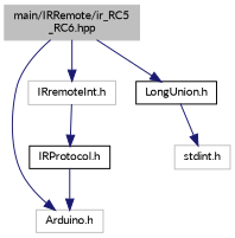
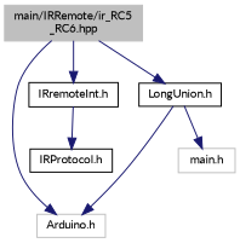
  digraph {
    fontname=Lato
    node [color=grey75 fillcolor=white fontname=Lato fontsize=10 shape=record style=filled]
    edge [color=midnightblue fontname=Lato fontsize=10 labelfontname=Helvetica labelfontsize=10 style=solid]
    n1 [fillcolor=grey75 fontcolor=black height=0.2 label="main/IRRemote/ir_RC5\l_RC6.hpp" width=0.4]
    n2 [height=0.2 label="Arduino.h" width=0.4]
-   n3 [height=0.2 label="IRremoteInt.h" width=0.4]
+   n3 [color=black height=0.2 label="IRremoteInt.h" width=0.4]
    n4 [color=black height=0.2 label="LongUnion.h" width=0.4]
    n5 [color=black height=0.2 label="IRProtocol.h" width=0.4]
-   n6 [height=0.2 label="stdint.h" width=0.4]
+   n6 [height=0.2 label="main.h" width=0.4]
    n1 -> n2
    n1 -> n3
    n1 -> n4
    n3 -> n5
-   n5 -> n2
+   n4 -> n2
    n4 -> n6
  }
